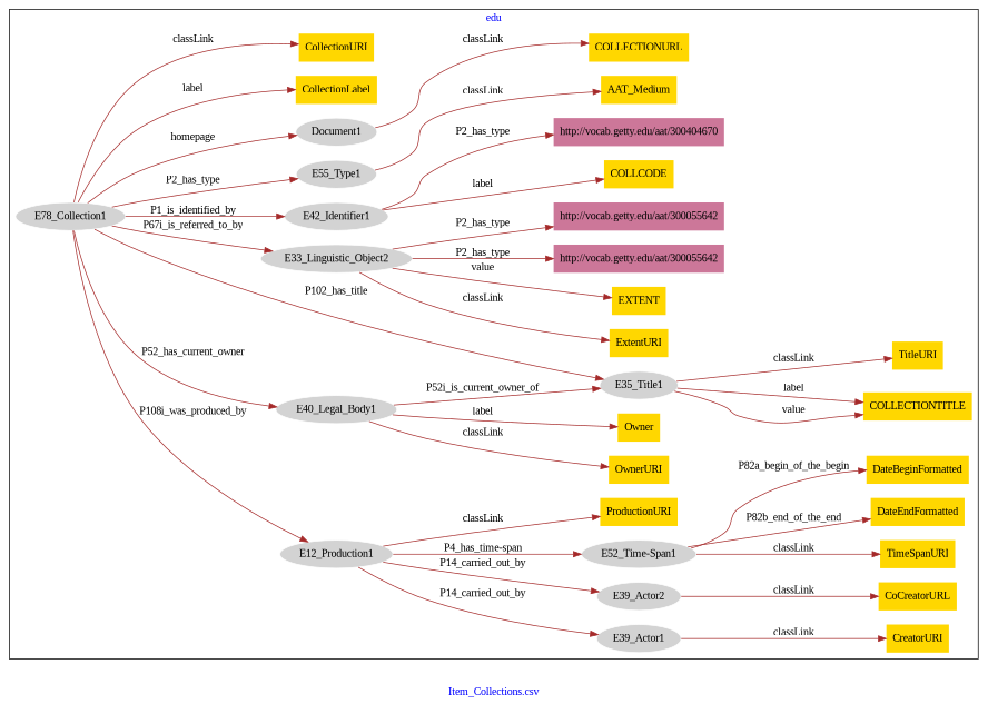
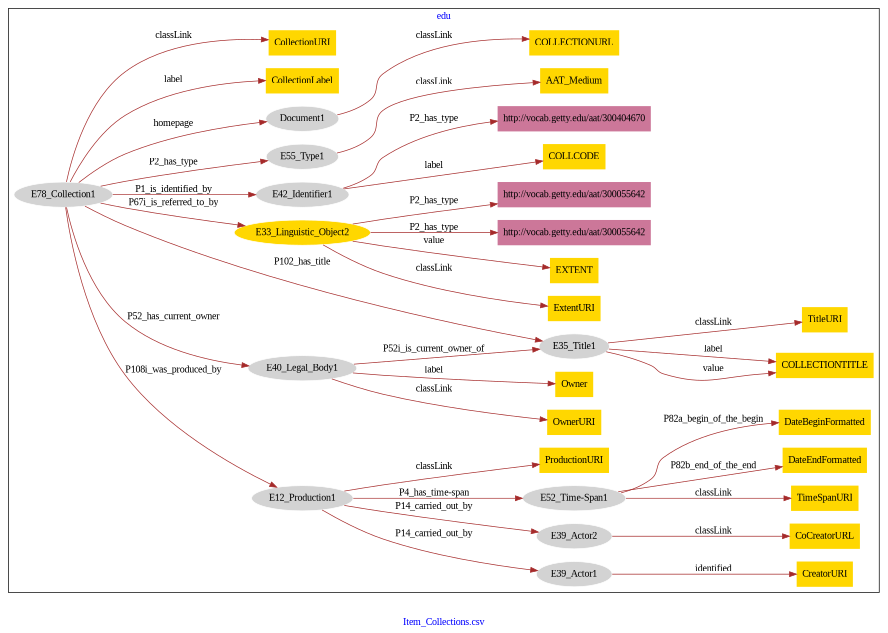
  digraph {
    fontcolor=blue
    fontname="Liberation Serif"
    label="Item_Collections.csv"
    rankdir=LR
    remincross=true
    node [fillcolor=gold fontname="Liberation Serif" style=filled shape=plaintext]
    edge [color=brown fontcolor=black fontname="Liberation Serif"]
    n1 [color=white fillcolor=lightgray label=E12_Production1 shape=""]
    n2 [color=white fillcolor=lightgray label=E39_Actor1 shape=""]
    n3 [color=white fillcolor=lightgray label=E39_Actor2 shape=""]
    n4 [color=white fillcolor=lightgray label="E52_Time-Span1" shape=""]
    n5 [color=white fillcolor=lightgray label=E40_Legal_Body1 shape=""]
    n6 [color=white fillcolor=lightgray label=E78_Collection1 shape=""]
-   n7 [color=white fillcolor=lightgray label=E33_Linguistic_Object2 shape=""]
+   n7 [color=white label=E33_Linguistic_Object2 shape=""]
    n8 [color=white fillcolor=lightgray label=E35_Title1 shape=""]
    n9 [color=white fillcolor=lightgray label=E42_Identifier1 shape=""]
    n10 [color=white fillcolor=lightgray label=E55_Type1 shape=""]
    n11 [color=white fillcolor=lightgray label=Document1 shape=""]
    n12 [label=AAT_Medium]
    n13 [label=ExtentURI]
    n14 [label=COLLCODE]
    n15 [label=ProductionURI]
    n16 [label=CreatorURI]
    n17 [label=DateBeginFormatted]
    n18 [label=TimeSpanURI]
    n19 [label=EXTENT]
    n20 [label=OwnerURI]
    n21 [label=COLLECTIONTITLE]
    n22 [label=COLLECTIONURL]
    n23 [label=TitleURI]
    n24 [label=CollectionLabel]
    n25 [label=DateEndFormatted]
    n26 [label=CollectionURI]
    n27 [label=CoCreatorURL]
    n28 [label=Owner]
    n29 [fillcolor="#CC7799" label="http://vocab.getty.edu/aat/300055642"]
    n30 [fillcolor="#CC7799" label="http://vocab.getty.edu/aat/300055642"]
    n31 [fillcolor="#CC7799" label="http://vocab.getty.edu/aat/300404670"]
    subgraph cluster_1 {
      label=edu
      n1
      n2
      n3
      n4
      n5
      n6
      n7
      n8
      n9
      n10
      n11
      n12
      n13
      n14
      n15
      n16
      n17
      n18
      n19
      n20
      n21
      n22
      n23
      n24
      n25
      n26
      n27
      n28
      n29
      n30
      n31
    }
    n1 -> n2 [label=P14_carried_out_by]
    n1 -> n3 [label=P14_carried_out_by]
    n1 -> n4 [label="P4_has_time-span"]
    n1 -> n15 [label=classLink]
-   n2 -> n16 [label=classLink]
+   n2 -> n16 [label=identified]
    n3 -> n27 [label=classLink]
    n4 -> n17 [label=P82a_begin_of_the_begin]
    n4 -> n18 [label=classLink]
    n4 -> n25 [label=P82b_end_of_the_end]
    n5 -> n8 [label=P52i_is_current_owner_of]
    n5 -> n20 [label=classLink]
    n5 -> n28 [label=label]
    n6 -> n1 [label=P108i_was_produced_by]
    n6 -> n5 [label=P52_has_current_owner]
    n6 -> n7 [label=P67i_is_referred_to_by]
    n6 -> n8 [label=P102_has_title]
    n6 -> n9 [label=P1_is_identified_by]
    n6 -> n10 [label=P2_has_type]
    n6 -> n11 [label=homepage]
    n6 -> n24 [label=label]
    n6 -> n26 [label=classLink]
    n7 -> n13 [label=classLink]
    n7 -> n19 [label=value]
    n7 -> n29 [label=P2_has_type]
    n7 -> n30 [label=P2_has_type]
    n8 -> n21 [label=label]
    n8 -> n21 [label=value]
    n8 -> n23 [label=classLink]
    n9 -> n14 [label=label]
    n9 -> n31 [label=P2_has_type]
    n10 -> n12 [label=classLink]
    n11 -> n22 [label=classLink]
  }
